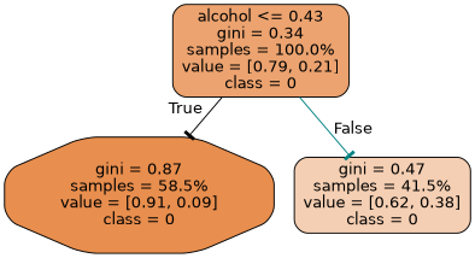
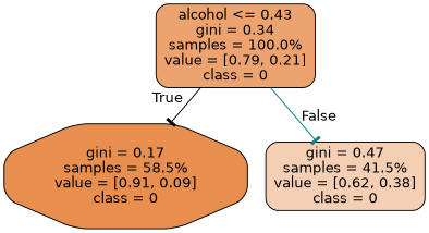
  digraph {
    node [color=black fontname=helvetica shape=box style="filled, rounded"]
    edge [fontname=helvetica labeldistance=2.5 style=solid arrowhead=tee]
    n1 [fillcolor="#eca36f" label="alcohol <= 0.43\ngini = 0.34\nsamples = 100.0%\nvalue = [0.79, 0.21]\nclass = 0"]
-   n2 [fillcolor="#e88e4e" label="gini = 0.87\nsamples = 58.5%\nvalue = [0.91, 0.09]\nclass = 0" shape=octagon]
+   n2 [fillcolor="#e88e4e" label="gini = 0.17\nsamples = 58.5%\nvalue = [0.91, 0.09]\nclass = 0" shape=octagon]
    n3 [fillcolor="#f5cfb3" label="gini = 0.47\nsamples = 41.5%\nvalue = [0.62, 0.38]\nclass = 0"]
    n1 -> n2 [headlabel=True labelangle=45 color=black]
    n1 -> n3 [headlabel=False labelangle=-45 color=teal]
  }
